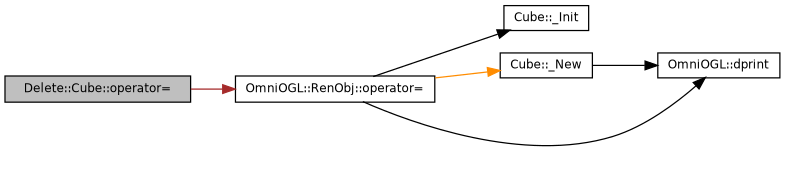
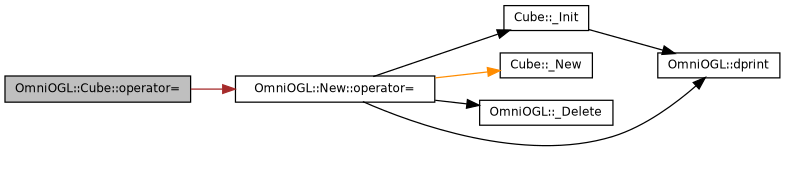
  digraph {
    rankdir=LR
    node [color=black fillcolor=white fontname=Helvetica fontsize=10 shape=record style=filled]
    edge [color=black fontname=Helvetica fontsize=10 labelfontname=Helvetica labelfontsize=10 style=solid]
-   n1 [fillcolor=grey75 fontcolor=black height=0.2 label="Delete::Cube::operator=" width=0.4]
-   n2 [height=0.2 label="OmniOGL::RenObj::operator=" width=0.4]
+   n1 [fillcolor=grey75 fontcolor=black height=0.2 label="OmniOGL::Cube::operator=" width=0.4]
+   n2 [height=0.2 label="OmniOGL::New::operator=" width=0.4]
    n3 [height=0.2 label="Cube::_Init" width=0.4]
    n4 [height=0.2 label="Cube::_New" width=0.4]
+   n5 [height=0.2 label="OmniOGL::_Delete" width=0.4]
    n6 [height=0.2 label="OmniOGL::dprint" width=0.4]
    n1 -> n2 [color=brown]
    n2 -> n3
    n2 -> n4 [color=darkorange]
+   n2 -> n5
    n2 -> n6
-   n4 -> n6
+   n3 -> n6
  }
